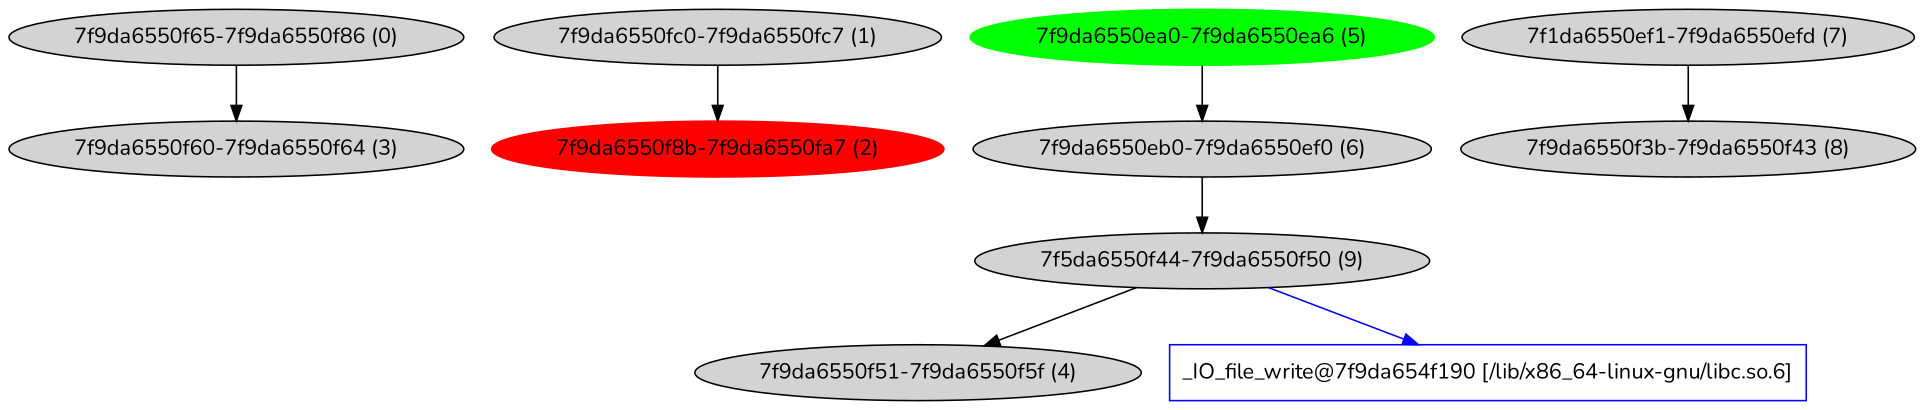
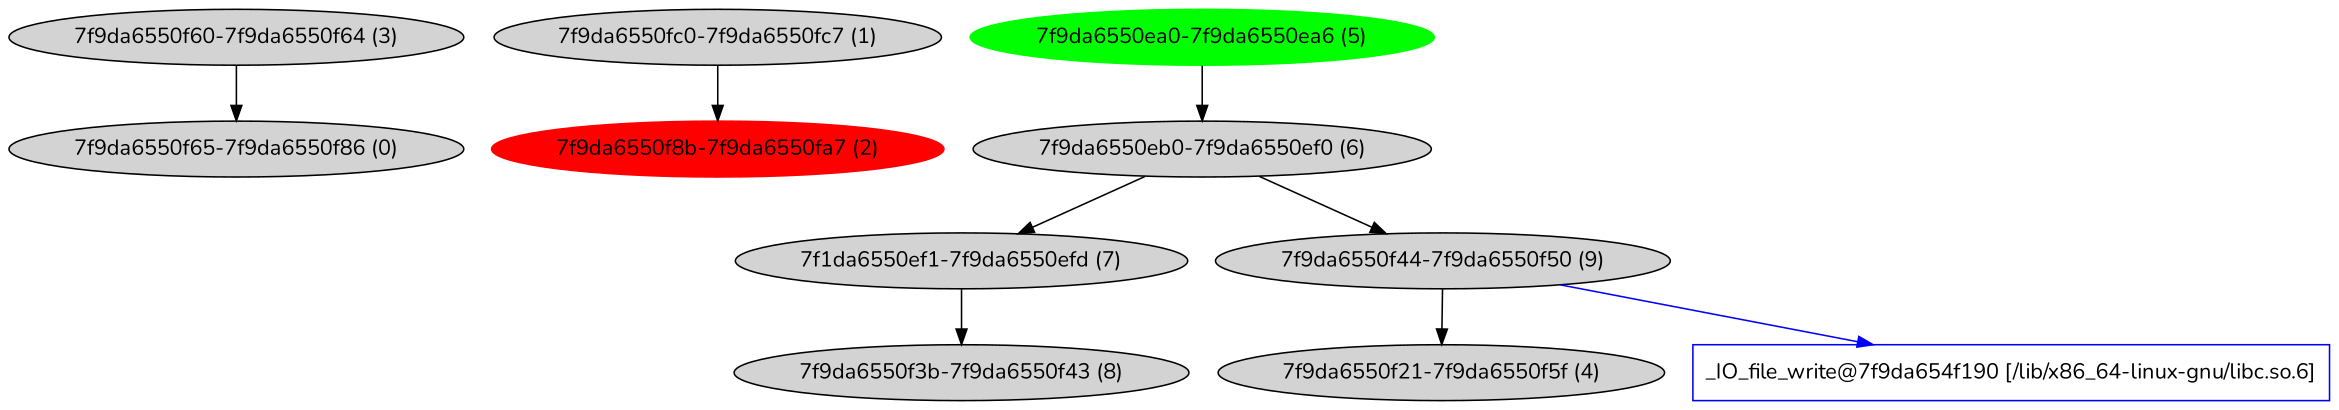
  digraph {
    fontname=Nunito
    node [fontname=Nunito style=filled]
    edge [fontname=Nunito]
    n1 [label="7f9da6550f65-7f9da6550f86 (0)"]
    n2 [label="7f9da6550fc0-7f9da6550fc7 (1)"]
    n3 [color=red label="7f9da6550f8b-7f9da6550fa7 (2)"]
    n4 [label="7f9da6550f60-7f9da6550f64 (3)"]
-   n5 [label="7f9da6550f51-7f9da6550f5f (4)"]
+   n5 [label="7f9da6550f21-7f9da6550f5f (4)"]
    n6 [color=green label="7f9da6550ea0-7f9da6550ea6 (5)"]
    n7 [label="7f9da6550eb0-7f9da6550ef0 (6)"]
    n8 [label="7f1da6550ef1-7f9da6550efd (7)"]
-   n9 [label="7f5da6550f44-7f9da6550f50 (9)"]
+   n9 [label="7f9da6550f44-7f9da6550f50 (9)"]
    n10 [label="7f9da6550f3b-7f9da6550f43 (8)"]
    n11 [color=blue label="_IO_file_write@7f9da654f190 [/lib/x86_64-linux-gnu/libc.so.6]" shape=rectangle style=""]
    n2 -> n3
-   n1 -> n4
+   n4 -> n1
    n6 -> n7
+   n7 -> n8
    n7 -> n9
    n8 -> n10
    n9 -> n5
    n9 -> n11 [color=blue]
  }
